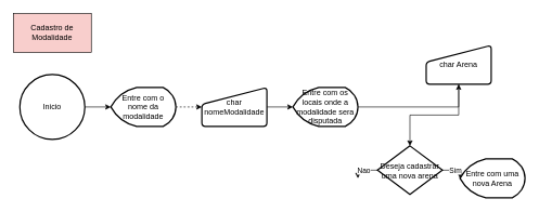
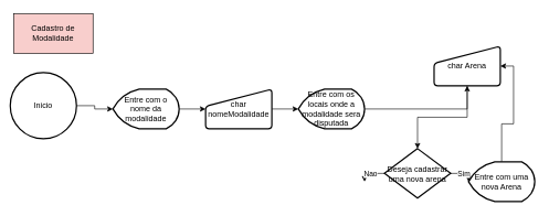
  <mxCell id="0" />
  <mxCell id="1" parent="0" />
  <mxCell id="2" value="Cadastro de Modalidade" style="rounded=0;whiteSpace=wrap;html=1;fillColor=#f8cecc;" vertex="1" parent="1"><mxGeometry x="20" y="20" width="120" height="60" as="geometry" /></mxCell>
  <mxCell id="3" style="edgeStyle=orthogonalEdgeStyle;rounded=0;orthogonalLoop=1;jettySize=auto;html=1;exitX=1;exitY=0.5;exitDx=0;exitDy=0;exitPerimeter=0;" edge="1" parent="1" source="4" target="6"><mxGeometry relative="1" as="geometry"><mxPoint x="170" y="164" as="targetPoint" /></mxGeometry></mxCell>
- <mxCell id="4" value="Inicio" style="strokeWidth=2;html=1;shape=mxgraph.flowchart.start_2;whiteSpace=wrap;" vertex="1" parent="1"><mxGeometry x="30" y="114" width="100" height="100" as="geometry" /></mxCell>
- <mxCell id="5" style="edgeStyle=orthogonalEdgeStyle;rounded=0;orthogonalLoop=1;jettySize=auto;html=1;exitX=1;exitY=0.5;exitDx=0;exitDy=0;exitPerimeter=0;dashed=1;" edge="1" parent="1" source="6" target="8"><mxGeometry relative="1" as="geometry"><mxPoint x="310" y="164" as="targetPoint" /></mxGeometry></mxCell>
+ <mxCell id="4" value="Inicio" style="strokeWidth=2;html=1;shape=mxgraph.flowchart.start_2;whiteSpace=wrap;" vertex="1" parent="1"><mxGeometry x="15" y="109" width="100" height="100" as="geometry" /></mxCell>
+ <mxCell id="5" style="edgeStyle=orthogonalEdgeStyle;rounded=0;orthogonalLoop=1;jettySize=auto;html=1;exitX=1;exitY=0.5;exitDx=0;exitDy=0;exitPerimeter=0;" edge="1" parent="1" source="6" target="8"><mxGeometry relative="1" as="geometry"><mxPoint x="310" y="164" as="targetPoint" /></mxGeometry></mxCell>
  <mxCell id="6" value="Entre com o nome da modalidade" style="strokeWidth=2;html=1;shape=mxgraph.flowchart.display;whiteSpace=wrap;" vertex="1" parent="1"><mxGeometry x="170" y="134" width="100" height="60" as="geometry" /></mxCell>
  <mxCell id="7" style="edgeStyle=orthogonalEdgeStyle;rounded=0;orthogonalLoop=1;jettySize=auto;html=1;exitX=1;exitY=0.5;exitDx=0;exitDy=0;" edge="1" parent="1" source="8" target="10"><mxGeometry relative="1" as="geometry"><mxPoint x="450" y="164" as="targetPoint" /></mxGeometry></mxCell>
  <mxCell id="8" value="char nomeModalidade" style="html=1;strokeWidth=2;shape=manualInput;whiteSpace=wrap;rounded=1;size=26;arcSize=11;" vertex="1" parent="1"><mxGeometry x="310" y="134" width="100" height="60" as="geometry" /></mxCell>
  <mxCell id="9" style="edgeStyle=orthogonalEdgeStyle;rounded=0;orthogonalLoop=1;jettySize=auto;html=1;exitX=1;exitY=0.5;exitDx=0;exitDy=0;exitPerimeter=0;" edge="1" parent="1" source="10" target="12"><mxGeometry relative="1" as="geometry"><mxPoint x="590" y="164" as="targetPoint" /></mxGeometry></mxCell>
  <mxCell id="10" value="Entre com os locais onde a modalidade sera disputada" style="strokeWidth=2;html=1;shape=mxgraph.flowchart.display;whiteSpace=wrap;" vertex="1" parent="1"><mxGeometry x="450" y="134" width="100" height="60" as="geometry" /></mxCell>
  <mxCell id="11" style="edgeStyle=orthogonalEdgeStyle;rounded=0;orthogonalLoop=1;jettySize=auto;html=1;exitX=0.5;exitY=1;exitDx=0;exitDy=0;" edge="1" parent="1" source="12" target="15"><mxGeometry relative="1" as="geometry"><mxPoint x="630" y="234" as="targetPoint" /></mxGeometry></mxCell>
  <mxCell id="12" value="char Arena" style="html=1;strokeWidth=2;shape=manualInput;whiteSpace=wrap;rounded=1;size=26;arcSize=11;" vertex="1" parent="1"><mxGeometry x="655" y="69" width="100" height="60" as="geometry" /></mxCell>
  <mxCell id="13" value="Sim" style="edgeStyle=orthogonalEdgeStyle;rounded=0;orthogonalLoop=1;jettySize=auto;html=1;exitX=1;exitY=0.5;exitDx=0;exitDy=0;exitPerimeter=0;entryX=0;entryY=0.5;entryDx=0;entryDy=0;entryPerimeter=0;" edge="1" parent="1" source="15" target="17"><mxGeometry relative="1" as="geometry" /></mxCell>
  <mxCell id="14" value="Nao" style="edgeStyle=orthogonalEdgeStyle;rounded=0;orthogonalLoop=1;jettySize=auto;html=1;exitX=0;exitY=0.5;exitDx=0;exitDy=0;exitPerimeter=0;" edge="1" parent="1" source="15"><mxGeometry relative="1" as="geometry"><mxPoint x="550" y="274" as="targetPoint" /></mxGeometry></mxCell>
  <mxCell id="15" value="Deseja cadastrar uma nova arena" style="strokeWidth=2;html=1;shape=mxgraph.flowchart.decision;whiteSpace=wrap;" vertex="1" parent="1"><mxGeometry x="580" y="224" width="100" height="75" as="geometry" /></mxCell>
+ <mxCell id="16" style="edgeStyle=orthogonalEdgeStyle;rounded=0;orthogonalLoop=1;jettySize=auto;html=1;exitX=0.5;exitY=0;exitDx=0;exitDy=0;exitPerimeter=0;entryX=1;entryY=0.5;entryDx=0;entryDy=0;" edge="1" parent="1" source="17" target="12"><mxGeometry relative="1" as="geometry" /></mxCell>
  <mxCell id="17" value="Entre com uma nova Arena" style="strokeWidth=2;html=1;shape=mxgraph.flowchart.display;whiteSpace=wrap;" vertex="1" parent="1"><mxGeometry x="707" y="244" width="100" height="60" as="geometry" /></mxCell>
